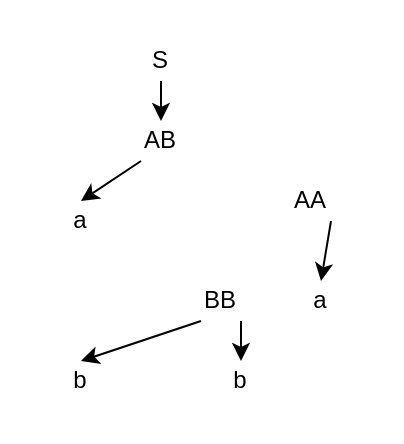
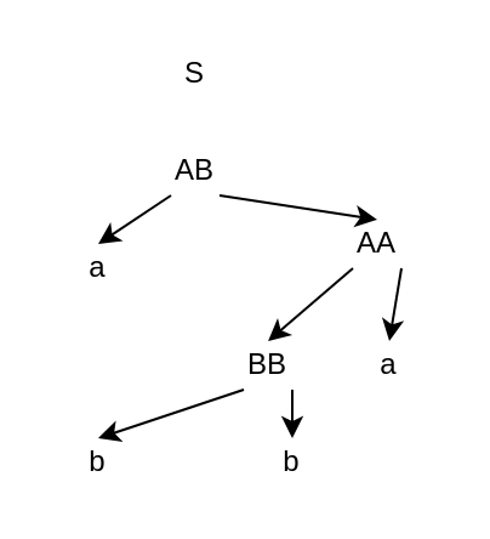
  <mxCell id="0" />
  <mxCell id="1" parent="0" />
  <mxCell id="2" value="S" style="text;html=1;strokeColor=none;fillColor=none;align=center;verticalAlign=middle;whiteSpace=wrap;rounded=0;" vertex="1" parent="1"><mxGeometry x="60" y="20" width="40" height="20" as="geometry" /></mxCell>
  <mxCell id="3" value="AB" style="text;html=1;strokeColor=none;fillColor=none;align=center;verticalAlign=middle;whiteSpace=wrap;rounded=0;" vertex="1" parent="1"><mxGeometry x="60" y="60" width="40" height="20" as="geometry" /></mxCell>
  <mxCell id="4" value="AA" style="text;html=1;strokeColor=none;fillColor=none;align=center;verticalAlign=middle;whiteSpace=wrap;rounded=0;" vertex="1" parent="1"><mxGeometry x="135" y="90" width="40" height="20" as="geometry" /></mxCell>
  <mxCell id="5" value="a" style="text;html=1;strokeColor=none;fillColor=none;align=center;verticalAlign=middle;whiteSpace=wrap;rounded=0;" vertex="1" parent="1"><mxGeometry x="20" y="100" width="40" height="20" as="geometry" /></mxCell>
  <mxCell id="6" value="" style="endArrow=classic;html=1;rounded=0;entryX=0.5;entryY=0;entryDx=0;entryDy=0;exitX=0.25;exitY=1;exitDx=0;exitDy=0;" edge="1" parent="1" source="3" target="5"><mxGeometry width="50" height="50" relative="1" as="geometry"><mxPoint x="80" y="100" as="sourcePoint" /><mxPoint x="120" y="80" as="targetPoint" /></mxGeometry></mxCell>
+ <mxCell id="7" value="" style="endArrow=classic;html=1;rounded=0;exitX=0.75;exitY=1;exitDx=0;exitDy=0;entryX=0.5;entryY=0;entryDx=0;entryDy=0;" edge="1" parent="1" source="3" target="4"><mxGeometry width="50" height="50" relative="1" as="geometry"><mxPoint x="80" y="90" as="sourcePoint" /><mxPoint x="50" y="110" as="targetPoint" /></mxGeometry></mxCell>
  <mxCell id="8" value="BB" style="text;html=1;strokeColor=none;fillColor=none;align=center;verticalAlign=middle;whiteSpace=wrap;rounded=0;" vertex="1" parent="1"><mxGeometry x="90" y="140" width="40" height="20" as="geometry" /></mxCell>
  <mxCell id="9" value="a" style="text;html=1;strokeColor=none;fillColor=none;align=center;verticalAlign=middle;whiteSpace=wrap;rounded=0;" vertex="1" parent="1"><mxGeometry x="140" y="140" width="40" height="20" as="geometry" /></mxCell>
  <mxCell id="10" value="" style="endArrow=classic;html=1;rounded=0;exitX=0.75;exitY=1;exitDx=0;exitDy=0;entryX=0.5;entryY=0;entryDx=0;entryDy=0;" edge="1" parent="1" source="4" target="9"><mxGeometry width="50" height="50" relative="1" as="geometry"><mxPoint x="30" y="160" as="sourcePoint" /><mxPoint x="80" y="110" as="targetPoint" /></mxGeometry></mxCell>
  <mxCell id="11" value="b" style="text;html=1;strokeColor=none;fillColor=none;align=center;verticalAlign=middle;whiteSpace=wrap;rounded=0;" vertex="1" parent="1"><mxGeometry x="100" y="180" width="40" height="20" as="geometry" /></mxCell>
  <mxCell id="12" value="b" style="text;html=1;strokeColor=none;fillColor=none;align=center;verticalAlign=middle;whiteSpace=wrap;rounded=0;" vertex="1" parent="1"><mxGeometry x="20" y="180" width="40" height="20" as="geometry" /></mxCell>
+ <mxCell id="13" value="" style="endArrow=classic;html=1;rounded=0;exitX=0.25;exitY=1;exitDx=0;exitDy=0;entryX=0.5;entryY=0;entryDx=0;entryDy=0;" edge="1" parent="1" source="4" target="8"><mxGeometry width="50" height="50" relative="1" as="geometry"><mxPoint x="140" y="130" as="sourcePoint" /><mxPoint x="170" y="150" as="targetPoint" /></mxGeometry></mxCell>
  <mxCell id="14" value="" style="endArrow=classic;html=1;rounded=0;entryX=0.5;entryY=0;entryDx=0;entryDy=0;exitX=0.75;exitY=1;exitDx=0;exitDy=0;" edge="1" parent="1" source="8" target="11"><mxGeometry width="50" height="50" relative="1" as="geometry"><mxPoint x="40" y="180" as="sourcePoint" /><mxPoint x="90" y="130" as="targetPoint" /></mxGeometry></mxCell>
  <mxCell id="15" value="" style="endArrow=classic;html=1;rounded=0;exitX=0.25;exitY=1;exitDx=0;exitDy=0;entryX=0.5;entryY=0;entryDx=0;entryDy=0;" edge="1" parent="1" source="8" target="12"><mxGeometry width="50" height="50" relative="1" as="geometry"><mxPoint x="40" y="190" as="sourcePoint" /><mxPoint x="80" y="210" as="targetPoint" /></mxGeometry></mxCell>
- <mxCell id="16" value="" style="endArrow=classic;html=1;rounded=0;exitX=0.5;exitY=1;exitDx=0;exitDy=0;entryX=0.5;entryY=0;entryDx=0;entryDy=0;" edge="1" parent="1" source="2" target="3"><mxGeometry width="50" height="50" relative="1" as="geometry"><mxPoint x="20" y="140" as="sourcePoint" /><mxPoint x="70" y="90" as="targetPoint" /></mxGeometry></mxCell>
